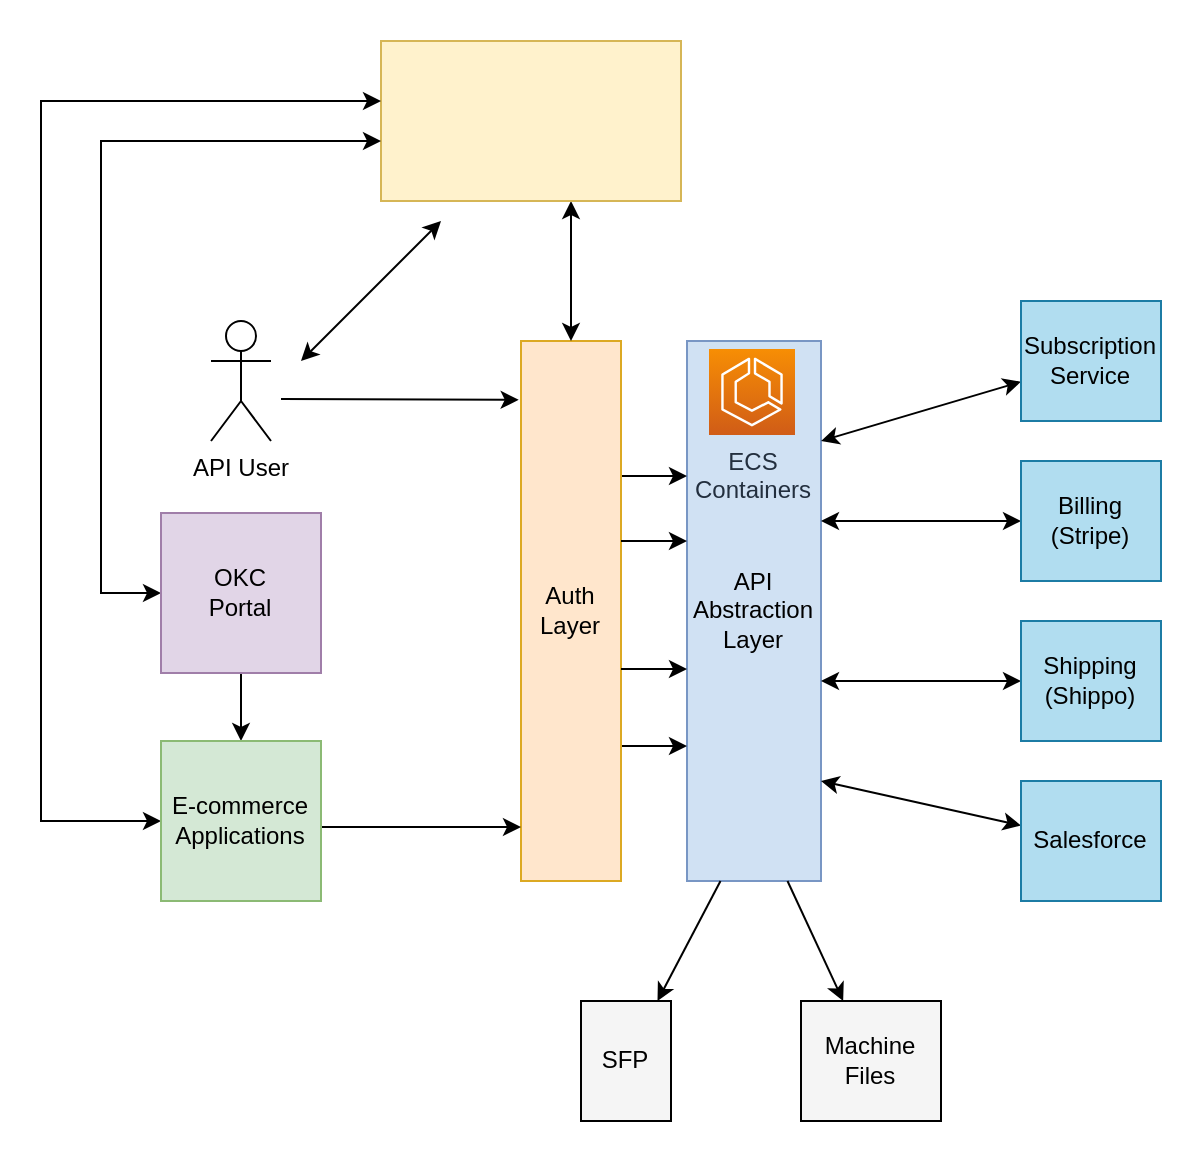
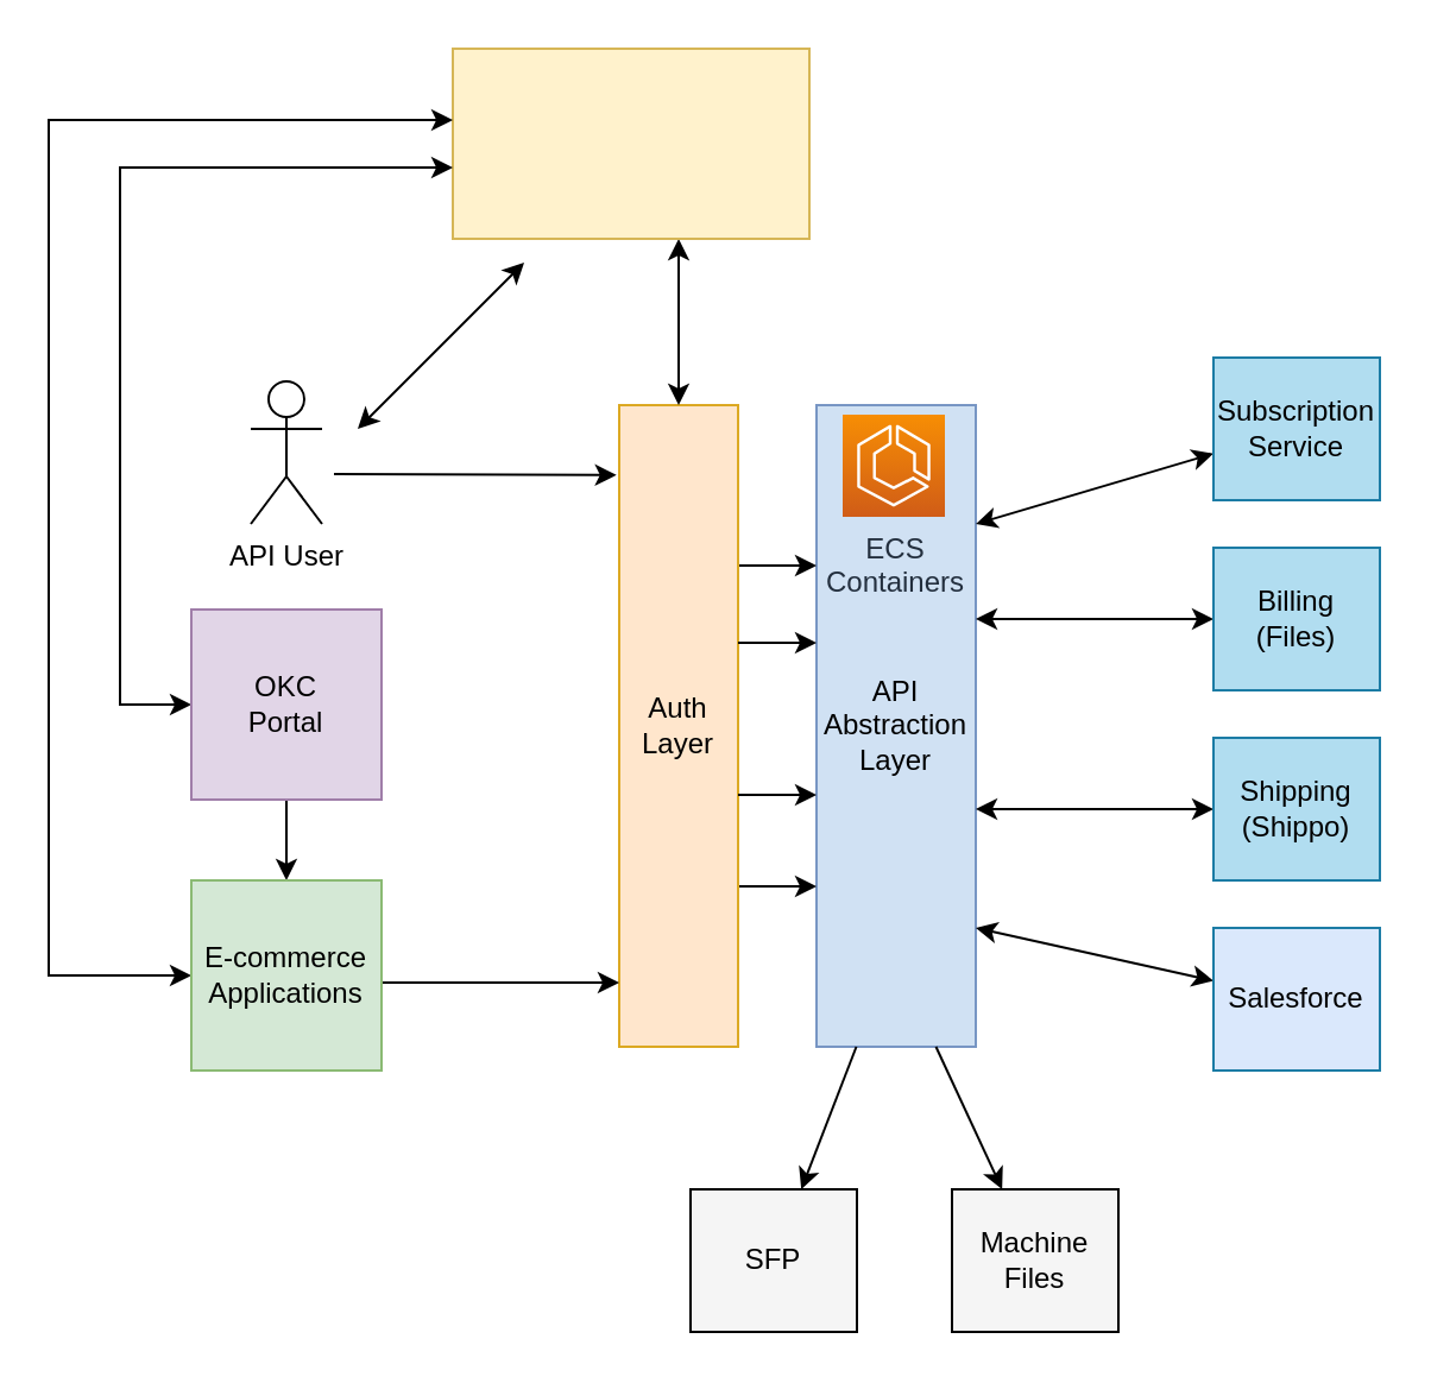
  <mxCell id="0" />
  <mxCell id="1" parent="0" />
  <mxCell id="2" value="&lt;font color=&quot;#000000&quot;&gt;API &lt;br&gt;Abstraction Layer&lt;/font&gt;" style="rounded=0;whiteSpace=wrap;html=1;strokeColor=#7896c4;fillColor=#D0E1F3;" parent="1" vertex="1"><mxGeometry x="343" y="170" width="67" height="270" as="geometry" /></mxCell>
  <mxCell id="3" style="edgeStyle=none;html=1;exitX=1;exitY=0.25;exitDx=0;exitDy=0;entryX=0;entryY=0.25;entryDx=0;entryDy=0;startArrow=none;startFill=0;" parent="1" source="5" target="2" edge="1"><mxGeometry relative="1" as="geometry" /></mxCell>
  <mxCell id="4" style="edgeStyle=none;html=1;exitX=1;exitY=0.75;exitDx=0;exitDy=0;entryX=0;entryY=0.75;entryDx=0;entryDy=0;startArrow=none;startFill=0;" parent="1" source="5" target="2" edge="1"><mxGeometry relative="1" as="geometry" /></mxCell>
  <mxCell id="5" value="Auth&lt;br&gt;Layer" style="rounded=0;whiteSpace=wrap;html=1;fillColor=#ffe6cc;strokeColor=#dca923;" parent="1" vertex="1"><mxGeometry x="260" y="170" width="50" height="270" as="geometry" /></mxCell>
  <mxCell id="6" style="edgeStyle=none;html=1;entryX=0.5;entryY=0;entryDx=0;entryDy=0;startArrow=classic;startFill=1;" parent="1" target="5" edge="1"><mxGeometry relative="1" as="geometry"><mxPoint x="285" y="100" as="sourcePoint" /></mxGeometry></mxCell>
  <mxCell id="7" style="rounded=0;html=1;startArrow=classic;startFill=1;" parent="1" edge="1"><mxGeometry relative="1" as="geometry"><mxPoint x="150" y="180" as="targetPoint" /><mxPoint x="220" y="110" as="sourcePoint" /></mxGeometry></mxCell>
  <mxCell id="8" value="" style="rounded=0;whiteSpace=wrap;html=1;fillColor=#fff2cc;strokeColor=#d6b656;" parent="1" vertex="1"><mxGeometry x="190" y="20" width="150" height="80" as="geometry" /></mxCell>
  <mxCell id="9" style="edgeStyle=none;html=1;entryX=-0.023;entryY=0.109;entryDx=0;entryDy=0;entryPerimeter=0;" parent="1" target="5" edge="1"><mxGeometry relative="1" as="geometry"><mxPoint x="140" y="199" as="sourcePoint" /></mxGeometry></mxCell>
  <mxCell id="10" value="API User" style="shape=umlActor;verticalLabelPosition=bottom;verticalAlign=top;html=1;outlineConnect=0;" parent="1" vertex="1"><mxGeometry x="105" y="160" width="30" height="60" as="geometry" /></mxCell>
  <mxCell id="11" style="edgeStyle=none;html=1;exitX=1;exitY=0.25;exitDx=0;exitDy=0;entryX=0;entryY=0.25;entryDx=0;entryDy=0;startArrow=none;startFill=0;" parent="1" edge="1"><mxGeometry relative="1" as="geometry"><mxPoint x="310" y="270" as="sourcePoint" /><mxPoint x="343" y="270" as="targetPoint" /></mxGeometry></mxCell>
  <mxCell id="12" style="edgeStyle=none;html=1;exitX=1;exitY=0.25;exitDx=0;exitDy=0;entryX=0;entryY=0.25;entryDx=0;entryDy=0;startArrow=none;startFill=0;" parent="1" edge="1"><mxGeometry relative="1" as="geometry"><mxPoint x="310" y="334" as="sourcePoint" /><mxPoint x="343" y="334" as="targetPoint" /></mxGeometry></mxCell>
  <mxCell id="13" style="edgeStyle=none;html=1;startArrow=none;startFill=0;" parent="1" source="15" target="18" edge="1"><mxGeometry relative="1" as="geometry" /></mxCell>
  <mxCell id="14" style="edgeStyle=orthogonalEdgeStyle;rounded=0;html=1;startArrow=classic;startFill=1;" parent="1" source="15" edge="1"><mxGeometry relative="1" as="geometry"><Array as="points"><mxPoint x="50" y="296" /><mxPoint x="50" y="70" /></Array><mxPoint x="190" y="70" as="targetPoint" /></mxGeometry></mxCell>
  <mxCell id="15" value="OKC&lt;br&gt;Portal" style="whiteSpace=wrap;html=1;aspect=fixed;fillColor=#e1d5e7;strokeColor=#a07ea9;" parent="1" vertex="1"><mxGeometry x="80" y="256" width="80" height="80" as="geometry" /></mxCell>
  <mxCell id="16" style="edgeStyle=orthogonalEdgeStyle;rounded=0;html=1;exitX=0;exitY=0.5;exitDx=0;exitDy=0;startArrow=classic;startFill=1;" parent="1" source="18" edge="1"><mxGeometry relative="1" as="geometry"><mxPoint x="190" y="50" as="targetPoint" /><Array as="points"><mxPoint x="20" y="410" /><mxPoint x="20" y="50" /></Array></mxGeometry></mxCell>
  <mxCell id="17" style="edgeStyle=none;rounded=0;html=1;exitX=1;exitY=0.5;exitDx=0;exitDy=0;startArrow=none;startFill=0;" parent="1" edge="1"><mxGeometry relative="1" as="geometry"><mxPoint x="160" y="413" as="sourcePoint" /><mxPoint x="260" y="413" as="targetPoint" /></mxGeometry></mxCell>
  <mxCell id="18" value="&lt;font color=&quot;#000000&quot;&gt;E-commerce&lt;br&gt;Applications&lt;/font&gt;" style="whiteSpace=wrap;html=1;aspect=fixed;fillColor=#d4e8d5;strokeColor=#8bba74;" parent="1" vertex="1"><mxGeometry x="80" y="370" width="80" height="80" as="geometry" /></mxCell>
  <mxCell id="19" style="edgeStyle=none;rounded=0;html=1;startArrow=classic;startFill=1;" parent="1" source="20" edge="1"><mxGeometry relative="1" as="geometry"><mxPoint x="410" y="390" as="targetPoint" /></mxGeometry></mxCell>
- <mxCell id="20" value="Salesforce" style="rounded=0;whiteSpace=wrap;html=1;fillColor=#b1ddf0;strokeColor=#1c7ca5;" parent="1" vertex="1"><mxGeometry x="510" y="390" width="70" height="60" as="geometry" /></mxCell>
+ <mxCell id="20" value="Salesforce" style="rounded=0;whiteSpace=wrap;html=1;fillColor=#dae8fc;strokeColor=#1c7ca5;" parent="1" vertex="1"><mxGeometry x="510" y="390" width="70" height="60" as="geometry" /></mxCell>
  <mxCell id="21" style="edgeStyle=none;rounded=0;html=1;startArrow=classic;startFill=1;" parent="1" source="22" edge="1"><mxGeometry relative="1" as="geometry"><mxPoint x="410" y="340" as="targetPoint" /></mxGeometry></mxCell>
  <mxCell id="22" value="Shipping (Shippo)" style="rounded=0;whiteSpace=wrap;html=1;fillColor=#b1ddf0;strokeColor=#1c7ca5;" parent="1" vertex="1"><mxGeometry x="510" y="310" width="70" height="60" as="geometry" /></mxCell>
  <mxCell id="23" style="edgeStyle=none;rounded=0;html=1;startArrow=classic;startFill=1;" parent="1" source="24" edge="1"><mxGeometry relative="1" as="geometry"><mxPoint x="410" y="260" as="targetPoint" /></mxGeometry></mxCell>
- <mxCell id="24" value="Billing (Stripe)" style="rounded=0;whiteSpace=wrap;html=1;fillColor=#b1ddf0;strokeColor=#1c7ca5;" parent="1" vertex="1"><mxGeometry x="510" y="230" width="70" height="60" as="geometry" /></mxCell>
+ <mxCell id="24" value="Billing (Files)" style="rounded=0;whiteSpace=wrap;html=1;fillColor=#b1ddf0;strokeColor=#1c7ca5;" parent="1" vertex="1"><mxGeometry x="510" y="230" width="70" height="60" as="geometry" /></mxCell>
  <mxCell id="25" style="edgeStyle=none;rounded=0;html=1;startArrow=classic;startFill=1;" parent="1" source="26" edge="1"><mxGeometry relative="1" as="geometry"><mxPoint x="410" y="220" as="targetPoint" /></mxGeometry></mxCell>
  <mxCell id="26" value="Subscription&lt;br&gt;Service" style="rounded=0;whiteSpace=wrap;html=1;fillColor=#b1ddf0;strokeColor=#1c7ca5;" parent="1" vertex="1"><mxGeometry x="510" y="150" width="70" height="60" as="geometry" /></mxCell>
  <mxCell id="27" style="edgeStyle=none;rounded=0;html=1;startArrow=classic;startFill=1;endArrow=none;endFill=0;entryX=0.25;entryY=1;entryDx=0;entryDy=0;" parent="1" source="28" target="2" edge="1"><mxGeometry relative="1" as="geometry"><mxPoint x="360" y="450" as="targetPoint" /></mxGeometry></mxCell>
- <mxCell id="28" value="SFP" style="rounded=0;whiteSpace=wrap;html=1;fillColor=#f5f5f5;" parent="1" vertex="1"><mxGeometry x="290" y="500" width="45" height="60" as="geometry" /></mxCell>
+ <mxCell id="28" value="SFP" style="rounded=0;whiteSpace=wrap;html=1;fillColor=#f5f5f5;" parent="1" vertex="1"><mxGeometry x="290" y="500" width="70" height="60" as="geometry" /></mxCell>
  <mxCell id="29" style="edgeStyle=none;rounded=0;html=1;entryX=0.75;entryY=1;entryDx=0;entryDy=0;startArrow=classic;startFill=1;endArrow=none;endFill=0;" parent="1" source="30" target="2" edge="1"><mxGeometry relative="1" as="geometry" /></mxCell>
  <mxCell id="30" value="Machine Files" style="rounded=0;whiteSpace=wrap;html=1;fillColor=#f5f5f5;" parent="1" vertex="1"><mxGeometry x="400" y="500" width="70" height="60" as="geometry" /></mxCell>
  <mxCell id="31" value="ECS&lt;br&gt;Containers" style="sketch=0;points=[[0,0,0],[0.25,0,0],[0.5,0,0],[0.75,0,0],[1,0,0],[0,1,0],[0.25,1,0],[0.5,1,0],[0.75,1,0],[1,1,0],[0,0.25,0],[0,0.5,0],[0,0.75,0],[1,0.25,0],[1,0.5,0],[1,0.75,0]];outlineConnect=0;fontColor=#232F3E;gradientColor=#F78E04;gradientDirection=north;fillColor=#D05C17;strokeColor=#ffffff;dashed=0;verticalLabelPosition=bottom;verticalAlign=top;align=center;html=1;fontSize=12;fontStyle=0;aspect=fixed;shape=mxgraph.aws4.resourceIcon;resIcon=mxgraph.aws4.ecs;" vertex="1" parent="1"><mxGeometry x="354" y="174" width="43" height="43" as="geometry" /></mxCell>
